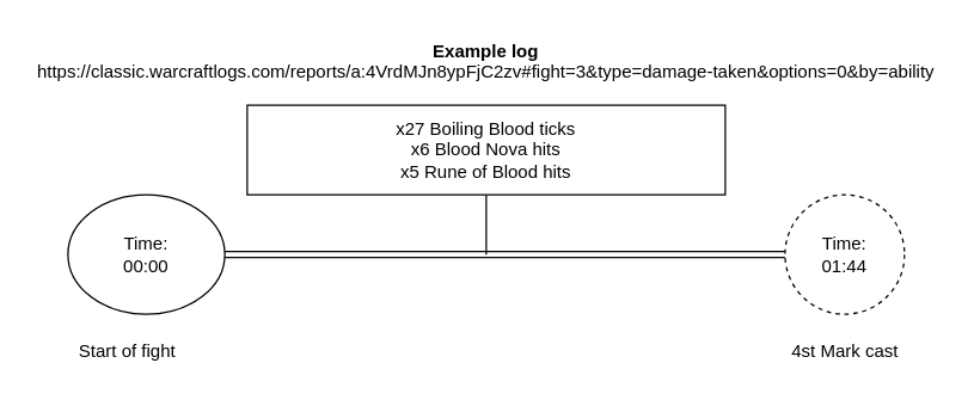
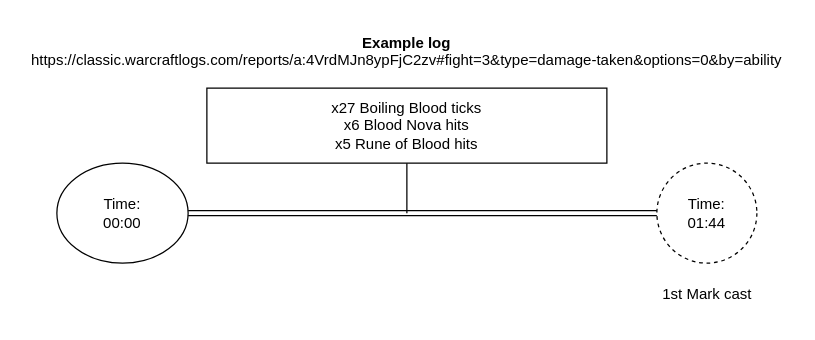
  <mxCell id="0" />
  <mxCell id="1" parent="0" />
  <mxCell id="2" style="edgeStyle=orthogonalEdgeStyle;rounded=0;orthogonalLoop=1;jettySize=auto;html=1;entryX=0;entryY=0.5;entryDx=0;entryDy=0;shape=link;" parent="1" source="3" target="4" edge="1"><mxGeometry relative="1" as="geometry" /></mxCell>
  <mxCell id="3" value="Time:&lt;br&gt;00:00" style="ellipse;whiteSpace=wrap;html=1;aspect=fixed;" parent="1" vertex="1"><mxGeometry x="45" y="130" width="105" height="80" as="geometry" /></mxCell>
  <mxCell id="4" value="Time:&lt;br&gt;01:44" style="ellipse;whiteSpace=wrap;html=1;aspect=fixed;dashed=1;" parent="1" vertex="1"><mxGeometry x="525" y="130" width="80" height="80" as="geometry" /></mxCell>
- <mxCell id="5" value="Start of fight" style="text;html=1;strokeColor=none;fillColor=none;align=center;verticalAlign=middle;whiteSpace=wrap;rounded=0;" parent="1" vertex="1"><mxGeometry x="50" y="220" width="70" height="30" as="geometry" /></mxCell>
- <mxCell id="6" value="4st Mark cast" style="text;html=1;strokeColor=none;fillColor=none;align=center;verticalAlign=middle;whiteSpace=wrap;rounded=0;" parent="1" vertex="1"><mxGeometry x="527.5" y="220" width="75" height="30" as="geometry" /></mxCell>
+ <mxCell id="6" value="1st Mark cast" style="text;html=1;strokeColor=none;fillColor=none;align=center;verticalAlign=middle;whiteSpace=wrap;rounded=0;" parent="1" vertex="1"><mxGeometry x="527.5" y="220" width="75" height="30" as="geometry" /></mxCell>
  <mxCell id="7" style="edgeStyle=orthogonalEdgeStyle;rounded=0;orthogonalLoop=1;jettySize=auto;html=1;endArrow=none;endFill=0;" parent="1" source="8" edge="1"><mxGeometry relative="1" as="geometry"><mxPoint x="325" y="170" as="targetPoint" /></mxGeometry></mxCell>
  <mxCell id="8" value="x27 Boiling Blood ticks&lt;br&gt;x6 Blood Nova hits&lt;br&gt;x5 Rune of Blood hits" style="rounded=0;whiteSpace=wrap;html=1;" parent="1" vertex="1"><mxGeometry x="165" y="70" width="320" height="60" as="geometry" /></mxCell>
  <mxCell id="9" value="&lt;b&gt;Example log&lt;/b&gt;&lt;br&gt;https://classic.warcraftlogs.com/reports/a:4VrdMJn8ypFjC2zv#fight=3&amp;amp;type=damage-taken&amp;amp;options=0&amp;amp;by=ability" style="text;whiteSpace=wrap;html=1;align=center;" vertex="1" parent="1"><mxGeometry x="20" y="20" width="610" height="30" as="geometry" /></mxCell>
